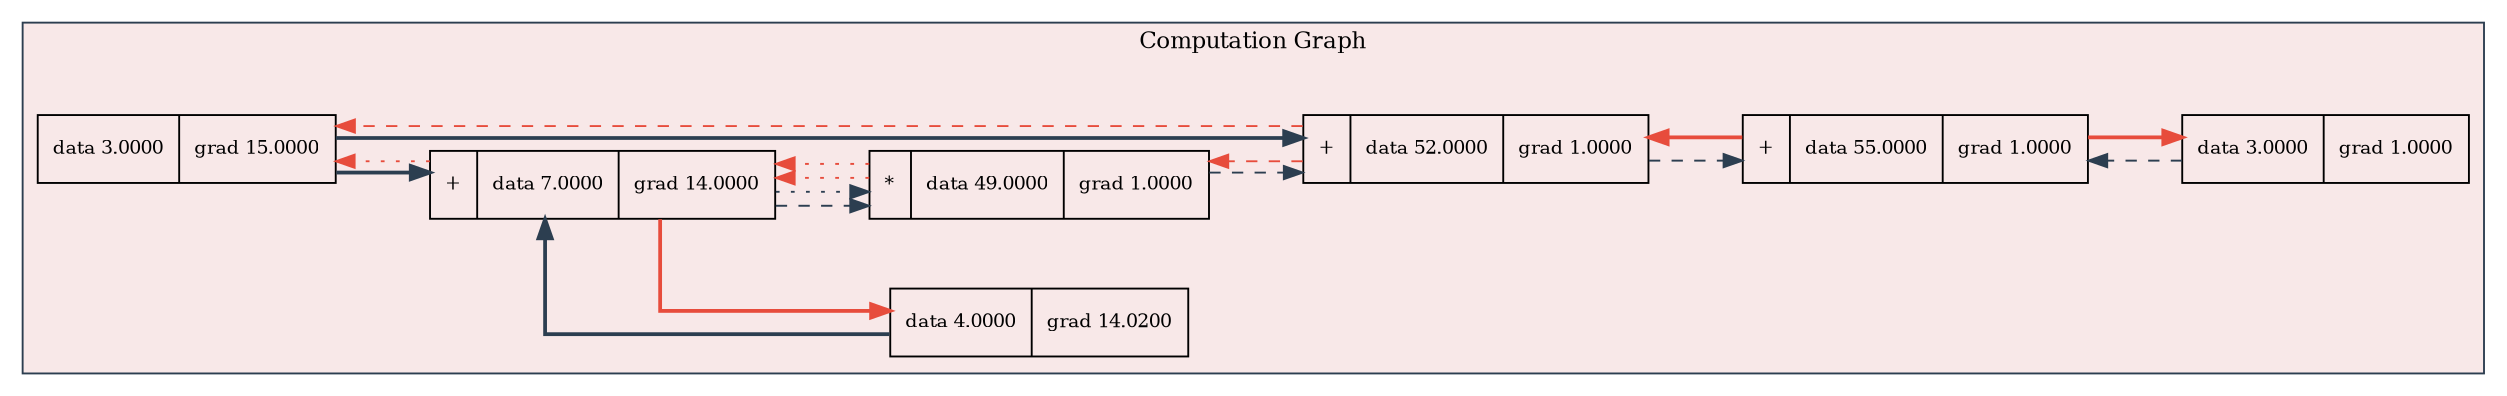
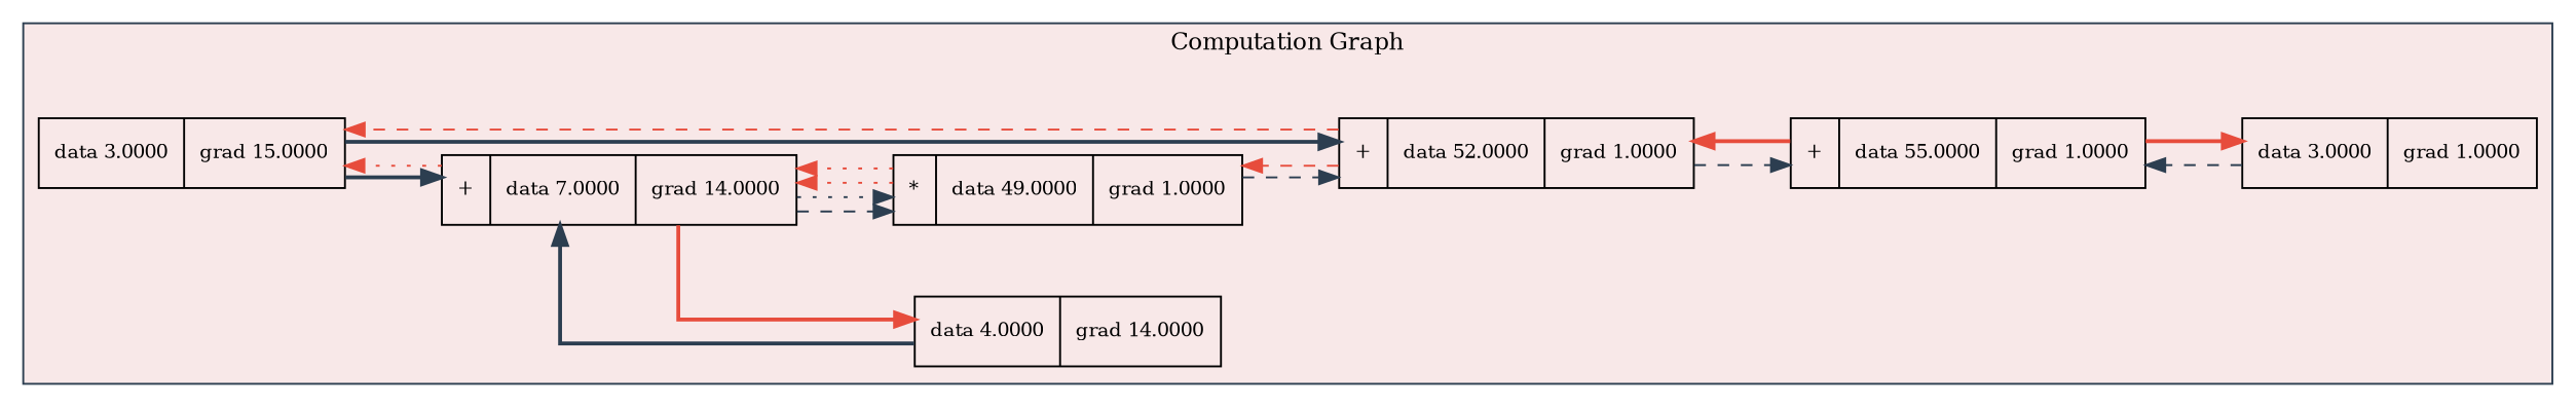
  digraph {
    bgcolor="#ffffff"
    compound=true
    nodesep=0.5
    rankdir=LR
    ranksep=0.7
    splines=ortho
    title="Complete Computation Graph"
    node [fillcolor="#f8e8e8" fontsize=10 shape=record style=filled]
    edge [color="#2c3e50" style=bold]
    n1 [label="{data 3.0000 | grad 15.0000}"]
-   n2 [label="{data 4.0000 | grad 14.0200}"]
+   n2 [label="{data 4.0000 | grad 14.0000}"]
    n3 [label="{+ | data 7.0000 | grad 14.0000}"]
    n4 [label="{* | data 49.0000 | grad 1.0000}"]
    n5 [label="{+ | data 52.0000 | grad 1.0000}"]
    n6 [label="{data 3.0000 | grad 1.0000}"]
    n7 [label="{+ | data 55.0000 | grad 1.0000}"]
    subgraph cluster_1 {
      color="#2c3e50"
      fillcolor="#f8e8e8"
      fontsize=12
      label="Computation Graph"
      style=filled
      n1
      n2
      n3
      n4
      n5
      n6
      n7
    }
    n1 -> n3
    n1 -> n5
    n2 -> n3
    n3 -> n1 [color="#e74c3c" style=dotted]
    n3 -> n2 [color="#e74c3c"]
    n3 -> n4 [style=dashed]
    n3 -> n4 [style=dotted]
    n4 -> n3 [color="#e74c3c" style=dotted]
    n4 -> n3 [color="#e74c3c" style=dotted]
    n4 -> n5 [style=dashed]
    n5 -> n1 [color="#e74c3c" style=dashed]
    n5 -> n4 [color="#e74c3c" style=dashed]
    n5 -> n7 [style=dashed]
    n6 -> n7 [style=dashed]
    n7 -> n5 [color="#e74c3c"]
    n7 -> n6 [color="#e74c3c"]
  }
